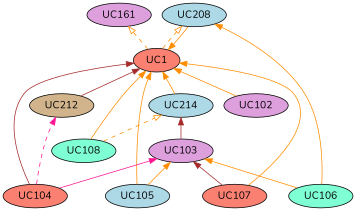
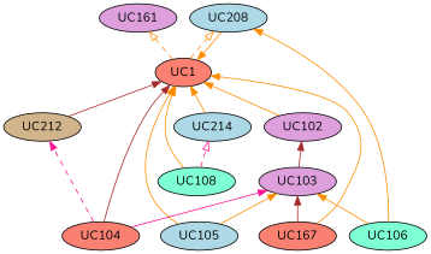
  digraph {
    fontcolor=gray
    fontname=Nunito
    labeljust=l
    nodesep=0.2
    rankdir=BT
    ranksep=0.4
    node [fillcolor=lightblue fontname=Nunito shape=oval style=filled]
    edge [color=darkorange fontname=Nunito]
    UC105 [height=0.1]
    UC1 [fillcolor=salmon height=0.1]
    UC103 [fillcolor=plum height=0.1]
    n4 [fillcolor=plum height=0.1 label=UC161]
    UC208 [height=0.1]
    UC102 [fillcolor=plum height=0.1]
    UC106 [fillcolor=aquamarine height=0.1]
    UC108 [fillcolor=aquamarine height=0.1]
    UC214 [height=0.1]
-   UC107 [fillcolor=salmon height=0.1]
+   UC107 [fillcolor=salmon height=0.1 label=UC167]
    UC212 [fillcolor=tan height=0.1]
    UC104 [fillcolor=salmon height=0.1]
    UC105 -> UC1
    UC105 -> UC103
    UC1 -> n4 [arrowhead=onormal style=dashed]
    UC1 -> UC208 [arrowhead=onormal style=dashed]
-   UC103 -> UC214 [color=brown]
+   UC103 -> UC102 [color=brown]
    UC208 -> UC1
    UC102 -> UC1
    UC106 -> UC103
    UC106 -> UC208
    UC108 -> UC1
-   UC108 -> UC214 [arrowhead=onormal style=dashed]
+   UC108 -> UC214 [arrowhead=onormal color=deeppink style=dashed]
    UC214 -> UC1
    UC107 -> UC1
    UC107 -> UC103 [color=brown]
    UC212 -> UC1 [color=brown]
    UC104 -> UC1 [color=brown]
    UC104 -> UC103 [color=deeppink]
    UC104 -> UC212 [arrowhead=normal color=deeppink style=dashed]
  }
